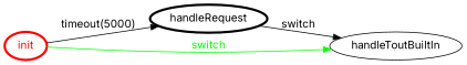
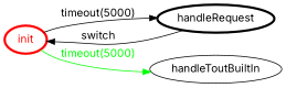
  digraph {
    fontname=Inter
    rankdir=LR
    node [fontname=Inter penwidth=3]
    edge [color=black fontcolor=black fontname=Inter]
    init [color=red fontcolor=red]
    handleRequest [color=black fontcolor=black]
    handleToutBuiltIn [penwidth=""]
    init -> handleRequest [label="timeout(5000)"]
-   init -> handleToutBuiltIn [color=green fontcolor=green label=switch]
-   handleRequest -> handleToutBuiltIn [label=switch]
+   init -> handleToutBuiltIn [color=green fontcolor=green label="timeout(5000)"]
+   handleRequest -> init [label=switch]
  }
